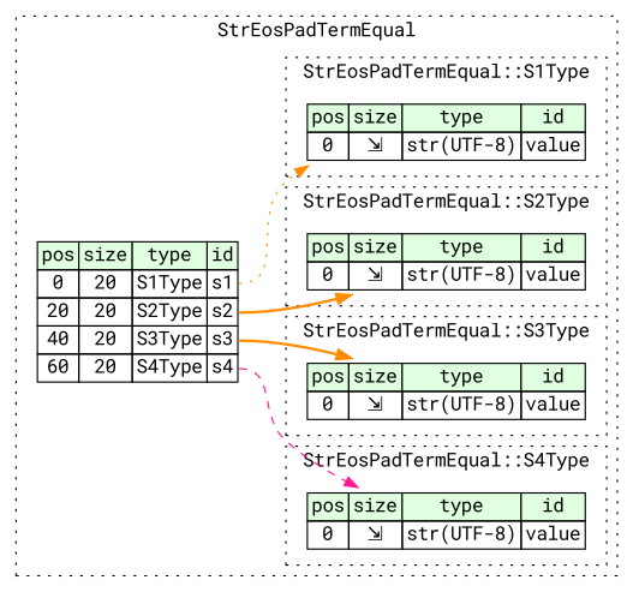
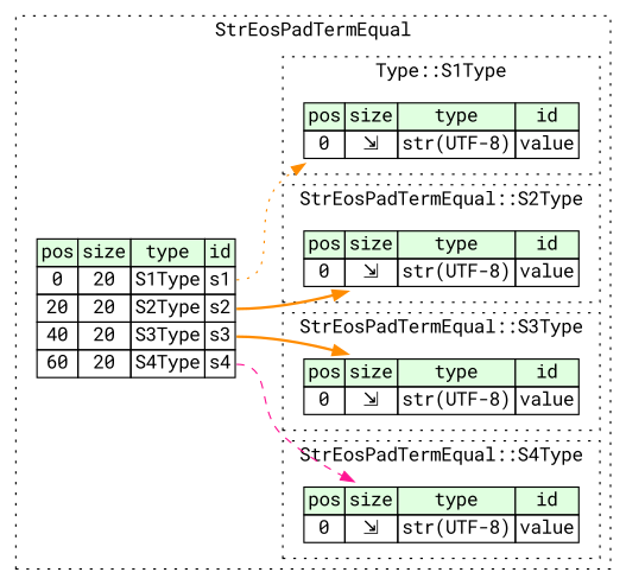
  digraph {
    rankdir=LR
    fontname="Roboto Mono"
    node [shape=plaintext fontname="Roboto Mono"]
    edge [style=bold color=darkorange fontname="Roboto Mono"]
    n1 [label=<<TABLE BORDER="0" CELLBORDER="1" CELLSPACING="0"> 				<TR><TD BGCOLOR="#E0FFE0">pos</TD><TD BGCOLOR="#E0FFE0">size</TD><TD BGCOLOR="#E0FFE0">type</TD><TD BGCOLOR="#E0FFE0">id</TD></TR> 				<TR><TD PORT="value_pos">0</TD><TD PORT="value_size">⇲</TD><TD>str(UTF-8)</TD><TD PORT="value_type">value</TD></TR> 			</TABLE>>]
    n2 [label=<<TABLE BORDER="0" CELLBORDER="1" CELLSPACING="0"> 				<TR><TD BGCOLOR="#E0FFE0">pos</TD><TD BGCOLOR="#E0FFE0">size</TD><TD BGCOLOR="#E0FFE0">type</TD><TD BGCOLOR="#E0FFE0">id</TD></TR> 				<TR><TD PORT="value_pos">0</TD><TD PORT="value_size">⇲</TD><TD>str(UTF-8)</TD><TD PORT="value_type">value</TD></TR> 			</TABLE>>]
    n3 [label=<<TABLE BORDER="0" CELLBORDER="1" CELLSPACING="0"> 				<TR><TD BGCOLOR="#E0FFE0">pos</TD><TD BGCOLOR="#E0FFE0">size</TD><TD BGCOLOR="#E0FFE0">type</TD><TD BGCOLOR="#E0FFE0">id</TD></TR> 				<TR><TD PORT="value_pos">0</TD><TD PORT="value_size">⇲</TD><TD>str(UTF-8)</TD><TD PORT="value_type">value</TD></TR> 			</TABLE>>]
    n4 [label=<<TABLE BORDER="0" CELLBORDER="1" CELLSPACING="0"> 				<TR><TD BGCOLOR="#E0FFE0">pos</TD><TD BGCOLOR="#E0FFE0">size</TD><TD BGCOLOR="#E0FFE0">type</TD><TD BGCOLOR="#E0FFE0">id</TD></TR> 				<TR><TD PORT="value_pos">0</TD><TD PORT="value_size">⇲</TD><TD>str(UTF-8)</TD><TD PORT="value_type">value</TD></TR> 			</TABLE>>]
    n5 [label=<<TABLE BORDER="0" CELLBORDER="1" CELLSPACING="0"> 			<TR><TD BGCOLOR="#E0FFE0">pos</TD><TD BGCOLOR="#E0FFE0">size</TD><TD BGCOLOR="#E0FFE0">type</TD><TD BGCOLOR="#E0FFE0">id</TD></TR> 			<TR><TD PORT="s1_pos">0</TD><TD PORT="s1_size">20</TD><TD>S1Type</TD><TD PORT="s1_type">s1</TD></TR> 			<TR><TD PORT="s2_pos">20</TD><TD PORT="s2_size">20</TD><TD>S2Type</TD><TD PORT="s2_type">s2</TD></TR> 			<TR><TD PORT="s3_pos">40</TD><TD PORT="s3_size">20</TD><TD>S3Type</TD><TD PORT="s3_type">s3</TD></TR> 			<TR><TD PORT="s4_pos">60</TD><TD PORT="s4_size">20</TD><TD>S4Type</TD><TD PORT="s4_type">s4</TD></TR> 		</TABLE>>]
    subgraph cluster_1 {
      label=StrEosPadTermEqual
      style=dotted
      n5
      subgraph cluster_2 {
-       label="StrEosPadTermEqual::S1Type"
+       label="Type::S1Type"
        style=dotted
        n1
      }
      subgraph cluster_3 {
        label="StrEosPadTermEqual::S2Type"
        style=dotted
        n2
      }
      subgraph cluster_4 {
        label="StrEosPadTermEqual::S3Type"
        style=dotted
        n3
      }
      subgraph cluster_5 {
        label="StrEosPadTermEqual::S4Type"
        style=dotted
        n4
      }
    }
    n5 -> n1 [style=dotted tailport=s1_type]
    n5 -> n2 [tailport=s2_type]
    n5 -> n3 [tailport=s3_type]
    n5 -> n4 [style=dashed tailport=s4_type color=deeppink]
  }
